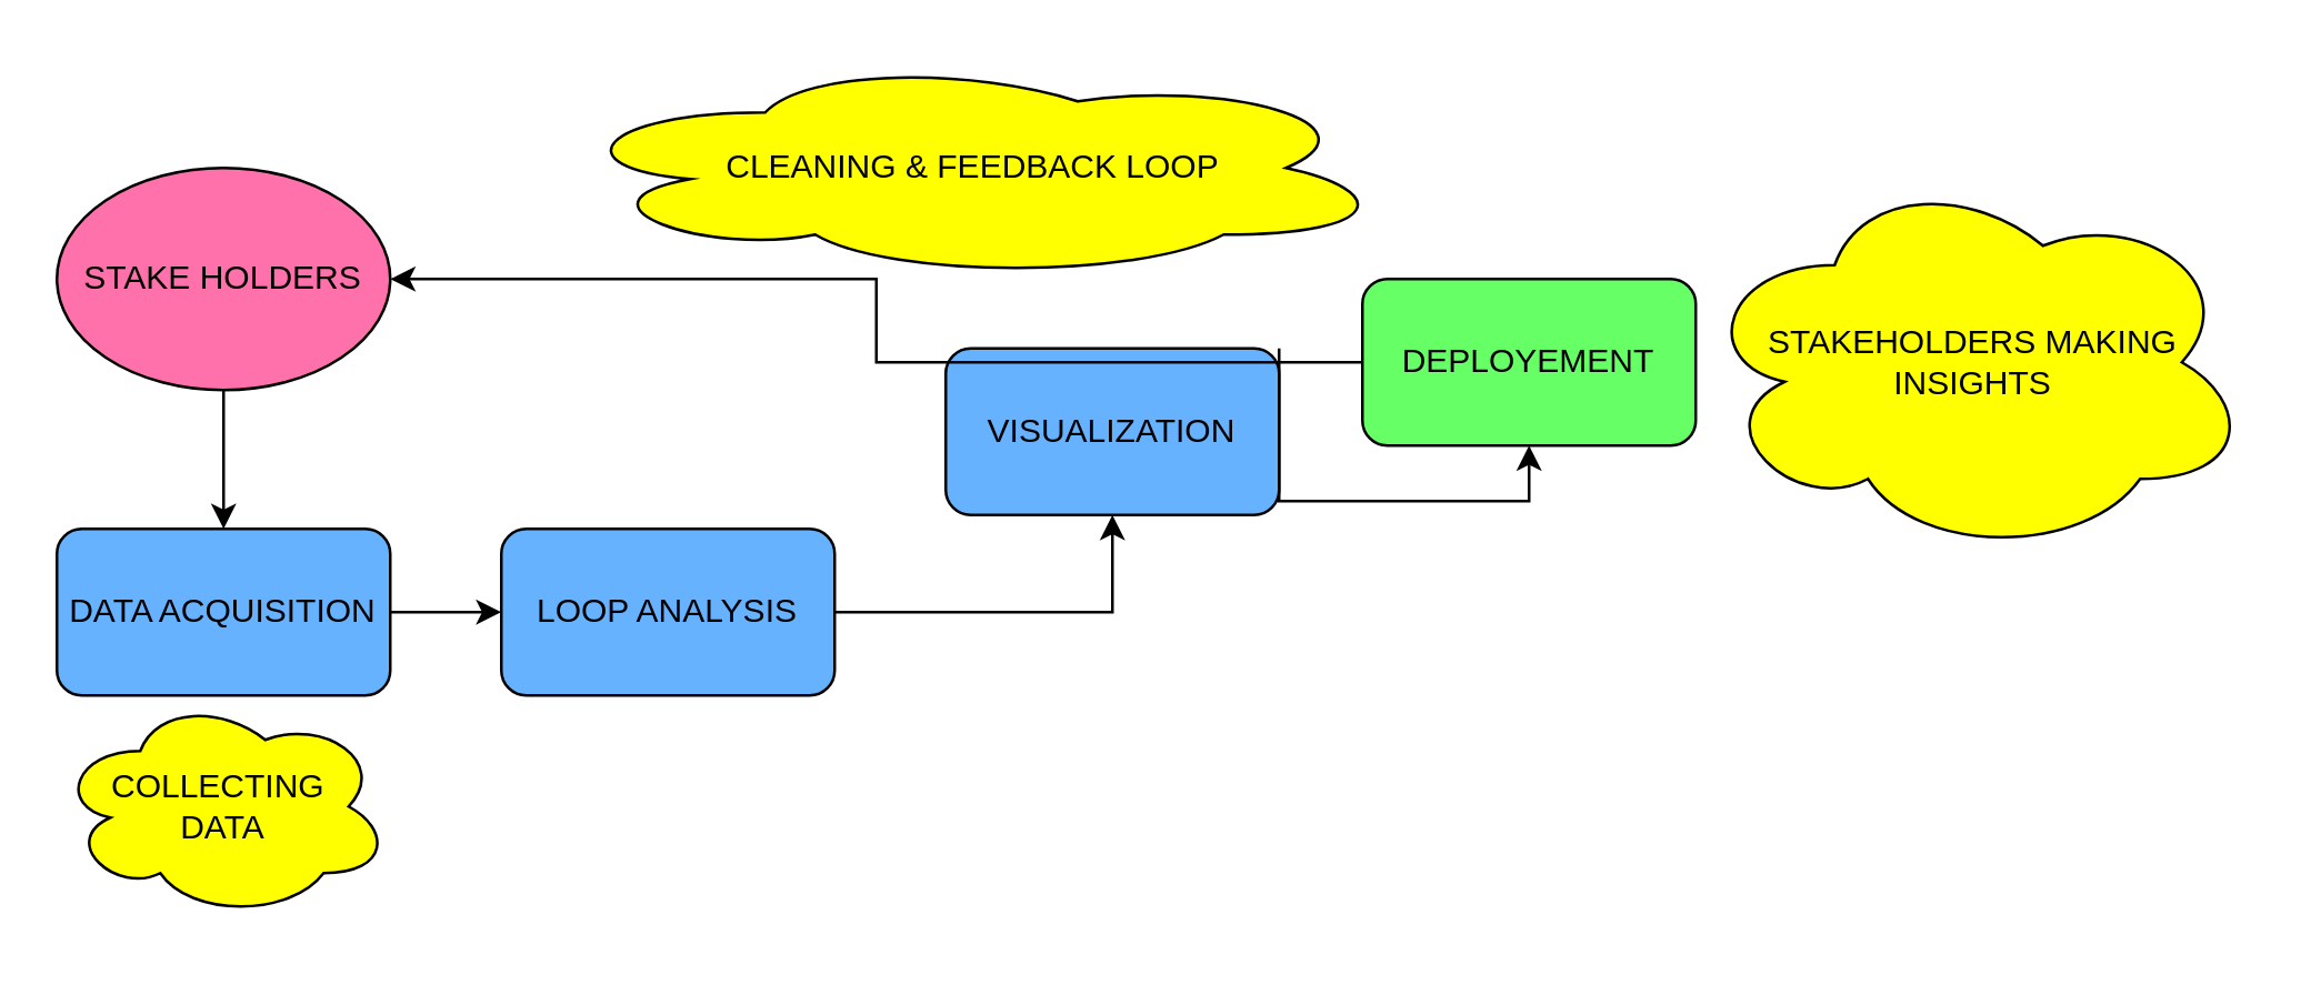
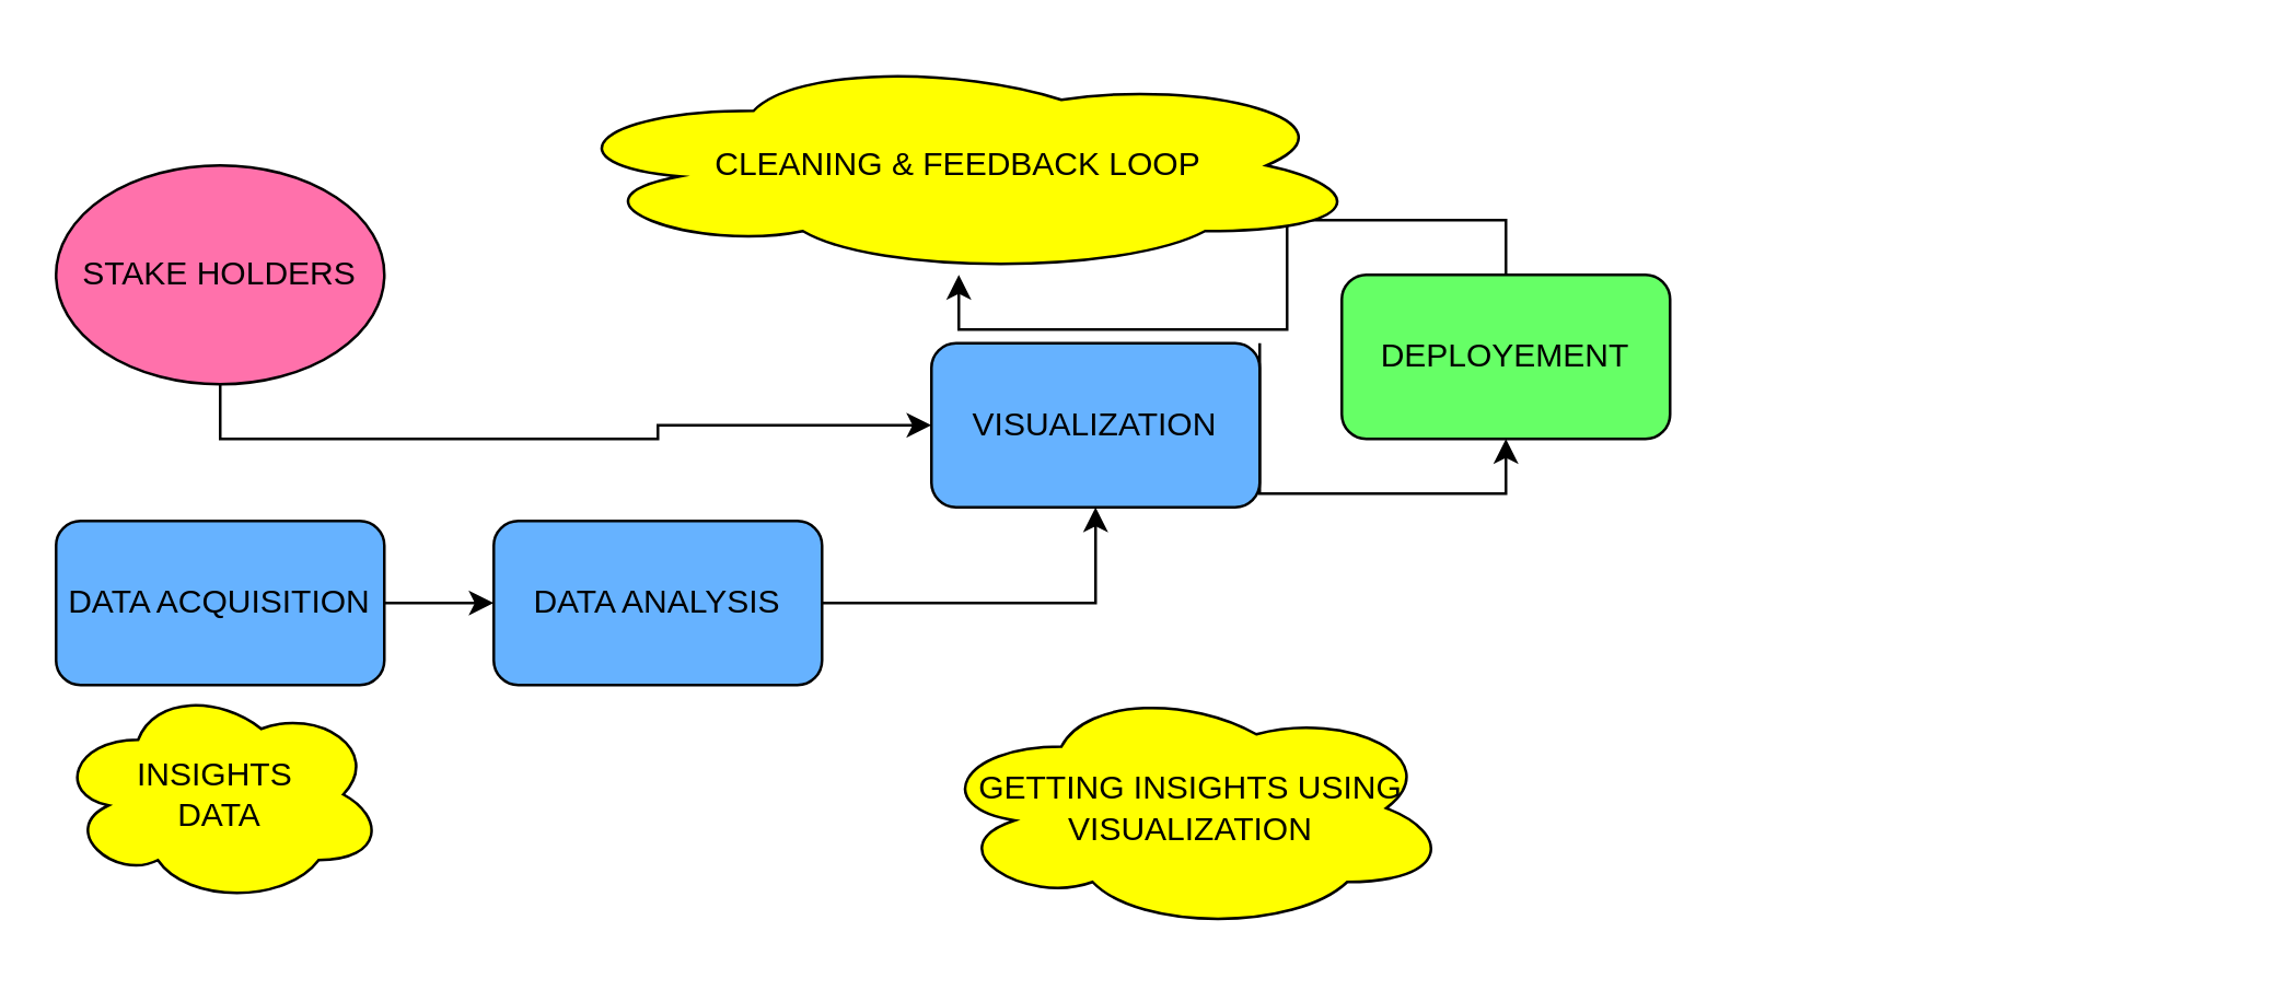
  <mxCell id="0" />
  <mxCell id="1" parent="0" />
- <mxCell id="2" style="edgeStyle=orthogonalEdgeStyle;rounded=0;orthogonalLoop=1;jettySize=auto;html=1;exitX=0.5;exitY=1;exitDx=0;exitDy=0;entryX=0.5;entryY=0;entryDx=0;entryDy=0;" edge="1" parent="1" source="3" target="5"><mxGeometry relative="1" as="geometry" /></mxCell>
+ <mxCell id="2" style="edgeStyle=orthogonalEdgeStyle;rounded=0;orthogonalLoop=1;jettySize=auto;html=1;exitX=0.5;exitY=1;exitDx=0;exitDy=0;" edge="1" parent="1" source="3" target="9"><mxGeometry relative="1" as="geometry" /></mxCell>
  <mxCell id="3" value="STAKE HOLDERS" style="ellipse;whiteSpace=wrap;html=1;fillColor=light-dark(#FF71AB,var(--ge-dark-color, #121212));" vertex="1" parent="1"><mxGeometry x="20" y="60" width="120" height="80" as="geometry" /></mxCell>
  <mxCell id="4" style="edgeStyle=orthogonalEdgeStyle;rounded=0;orthogonalLoop=1;jettySize=auto;html=1;exitX=1;exitY=0.5;exitDx=0;exitDy=0;" edge="1" parent="1" source="5" target="7"><mxGeometry relative="1" as="geometry" /></mxCell>
  <mxCell id="5" value="DATA ACQUISITION" style="rounded=1;whiteSpace=wrap;html=1;fillColor=light-dark(#66B2FF,var(--ge-dark-color, #121212));" vertex="1" parent="1"><mxGeometry x="20" y="190" width="120" height="60" as="geometry" /></mxCell>
  <mxCell id="6" style="edgeStyle=orthogonalEdgeStyle;rounded=0;orthogonalLoop=1;jettySize=auto;html=1;exitX=1;exitY=0.5;exitDx=0;exitDy=0;" edge="1" parent="1" source="7" target="9"><mxGeometry relative="1" as="geometry" /></mxCell>
- <mxCell id="7" value="LOOP ANALYSIS" style="rounded=1;whiteSpace=wrap;html=1;fillColor=light-dark(#66B2FF,var(--ge-dark-color, #121212));" vertex="1" parent="1"><mxGeometry x="180" y="190" width="120" height="60" as="geometry" /></mxCell>
+ <mxCell id="7" value="DATA ANALYSIS" style="rounded=1;whiteSpace=wrap;html=1;fillColor=light-dark(#66B2FF,var(--ge-dark-color, #121212));" vertex="1" parent="1"><mxGeometry x="180" y="190" width="120" height="60" as="geometry" /></mxCell>
  <mxCell id="8" style="edgeStyle=orthogonalEdgeStyle;rounded=0;orthogonalLoop=1;jettySize=auto;html=1;exitX=1;exitY=0;exitDx=0;exitDy=0;" edge="1" parent="1" source="9" target="11"><mxGeometry relative="1" as="geometry"><Array as="points"><mxPoint x="460" y="180" /><mxPoint x="550" y="180" /></Array></mxGeometry></mxCell>
  <mxCell id="9" value="VISUALIZATION" style="rounded=1;whiteSpace=wrap;html=1;fillColor=light-dark(#66B2FF,var(--ge-dark-color, #121212));" vertex="1" parent="1"><mxGeometry x="340" y="125" width="120" height="60" as="geometry" /></mxCell>
- <mxCell id="10" style="edgeStyle=orthogonalEdgeStyle;rounded=0;orthogonalLoop=1;jettySize=auto;html=1;" edge="1" parent="1" source="11" target="3"><mxGeometry relative="1" as="geometry"><mxPoint x="550" y="60" as="targetPoint" /></mxGeometry></mxCell>
+ <mxCell id="10" style="edgeStyle=orthogonalEdgeStyle;rounded=0;orthogonalLoop=1;jettySize=auto;html=1;" edge="1" parent="1" source="11" target="14"><mxGeometry relative="1" as="geometry"><mxPoint x="550" y="60" as="targetPoint" /></mxGeometry></mxCell>
  <mxCell id="11" value="DEPLOYEMENT" style="rounded=1;whiteSpace=wrap;html=1;fillColor=light-dark(#66FF66,var(--ge-dark-color, #121212));" vertex="1" parent="1"><mxGeometry x="490" y="100" width="120" height="60" as="geometry" /></mxCell>
- <mxCell id="12" value="COLLECTING&amp;nbsp;&lt;div&gt;DATA&lt;/div&gt;" style="ellipse;shape=cloud;whiteSpace=wrap;html=1;fillColor=light-dark(#FFFF00,#000000);" vertex="1" parent="1"><mxGeometry x="20" y="250" width="120" height="80" as="geometry" /></mxCell>
+ <mxCell id="12" value="INSIGHTS&amp;nbsp;&lt;div&gt;DATA&lt;/div&gt;" style="ellipse;shape=cloud;whiteSpace=wrap;html=1;fillColor=light-dark(#FFFF00,#000000);" vertex="1" parent="1"><mxGeometry x="20" y="250" width="120" height="80" as="geometry" /></mxCell>
+ <mxCell id="13" value="GETTING INSIGHTS USING VISUALIZATION" style="ellipse;shape=cloud;whiteSpace=wrap;html=1;fillColor=light-dark(#FFFF00,var(--ge-dark-color, #121212));" vertex="1" parent="1"><mxGeometry x="340" y="250" width="190" height="90" as="geometry" /></mxCell>
  <mxCell id="14" value="CLEANING &amp;amp; FEEDBACK LOOP" style="ellipse;shape=cloud;whiteSpace=wrap;html=1;fillColor=light-dark(#FFFF00,var(--ge-dark-color, #121212));" vertex="1" parent="1"><mxGeometry x="200" y="20" width="300" height="80" as="geometry" /></mxCell>
- <mxCell id="15" value="STAKEHOLDERS MAKING INSIGHTS" style="ellipse;shape=cloud;whiteSpace=wrap;html=1;fillColor=light-dark(#FFFF00,var(--ge-dark-color, #121212));" vertex="1" parent="1"><mxGeometry x="610" y="60" width="200" height="140" as="geometry" /></mxCell>
